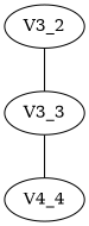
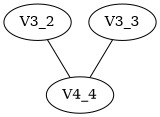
  digraph {
    node [shape=oval]
    edge [arrowhead=none arrowtail=none color=black dir=both]
    n1 [label=V3_2]
    n2 [label=V3_3]
    n3 [label=V4_4]
-   n1 -> n2
+   n1 -> n3
    n2 -> n3
  }
